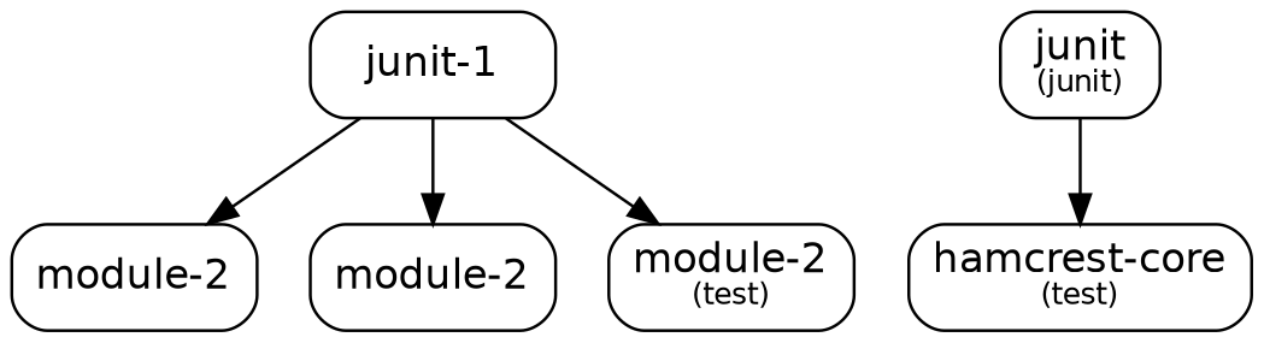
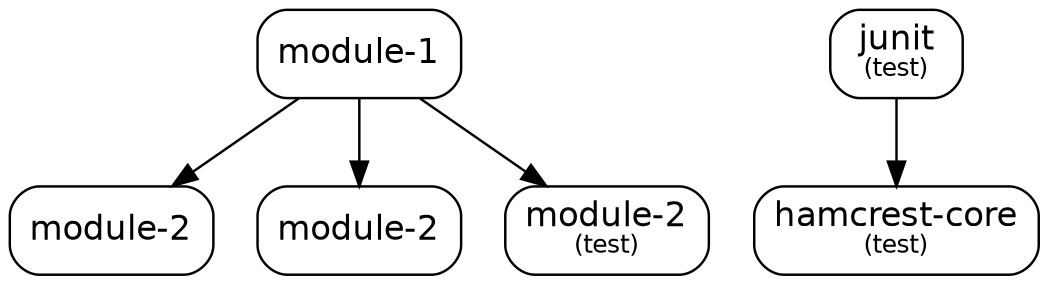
  digraph {
    node [fontname=Helvetica fontsize=14 shape=box style=rounded]
    edge [fontname=Helvetica fontsize=10]
-   n1 [label="junit-1"]
+   n1 [label="module-1"]
    n2 [label=<module-2>]
    n3 [label=<module-2>]
    n4 [label=<module-2<font point-size="10"><br/>(test)</font>>]
-   n5 [label=<junit<font point-size="10"><br/>(junit)</font>>]
+   n5 [label=<junit<font point-size="10"><br/>(test)</font>>]
    n6 [label=<hamcrest-core<font point-size="10"><br/>(test)</font>>]
    n1 -> n2
    n1 -> n3
    n1 -> n4
    n5 -> n6
  }
